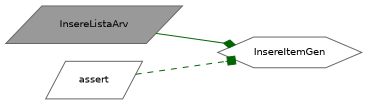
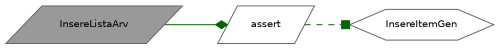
  digraph {
    rankdir=LR
    node [color=grey40 fillcolor=white fontname=Helvetica fontsize=10 shape=parallelogram style=filled]
    edge [color=darkgreen fontname=Helvetica fontsize=10 labelfontname=Helvetica labelfontsize=10]
    n1 [color=gray40 fillcolor=grey60 fontcolor=black height=0.2 label=InsereListaArv width=0.4]
    n2 [height=0.2 label=InsereItemGen shape=hexagon width=0.4]
    n3 [height=0.2 label=assert width=0.4]
-   n1 -> n2 [arrowhead=diamond style=solid]
+   n1 -> n3 [arrowhead=diamond style=solid]
    n3 -> n2 [arrowhead=box style=dashed]
  }
